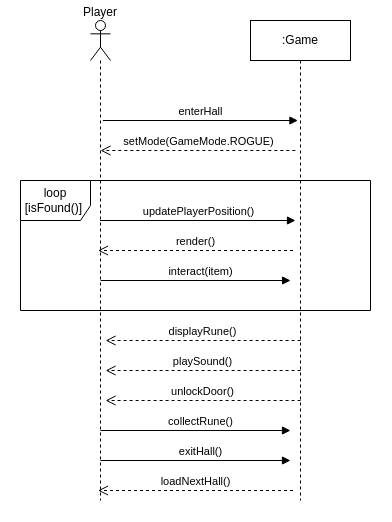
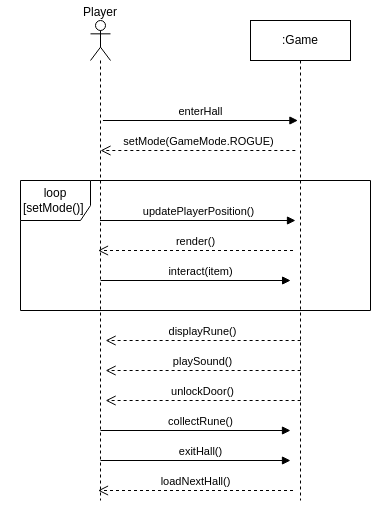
  <mxCell id="0" />
  <mxCell id="1" parent="0" />
  <mxCell id="2" value="Player&lt;div&gt;&lt;br&gt;&lt;/div&gt;&lt;div&gt;&lt;br&gt;&lt;/div&gt;&lt;div&gt;&lt;br&gt;&lt;/div&gt;&lt;div&gt;&lt;br&gt;&lt;/div&gt;" style="shape=umlLifeline;perimeter=lifelinePerimeter;whiteSpace=wrap;html=1;container=1;dropTarget=0;collapsible=0;recursiveResize=0;outlineConnect=0;portConstraint=eastwest;newEdgeStyle={&quot;curved&quot;:0,&quot;rounded&quot;:0};participant=umlActor;" parent="1" vertex="1"><mxGeometry x="90" y="20" width="20" height="480" as="geometry" /></mxCell>
  <mxCell id="3" value=":Game" style="shape=umlLifeline;perimeter=lifelinePerimeter;whiteSpace=wrap;html=1;container=1;dropTarget=0;collapsible=0;recursiveResize=0;outlineConnect=0;portConstraint=eastwest;newEdgeStyle={&quot;curved&quot;:0,&quot;rounded&quot;:0};" parent="1" vertex="1"><mxGeometry x="250" y="20" width="100" height="480" as="geometry" /></mxCell>
  <mxCell id="4" value="&lt;br&gt;&lt;div&gt;enterHall&lt;/div&gt;" style="html=1;verticalAlign=bottom;endArrow=block;curved=0;rounded=0;" parent="1" edge="1"><mxGeometry width="80" relative="1" as="geometry"><mxPoint x="102.42" y="120" as="sourcePoint" /><mxPoint x="297.42" y="120" as="targetPoint" /></mxGeometry></mxCell>
- <mxCell id="5" value="loop&lt;div&gt;[isFound()]&amp;nbsp;&lt;/div&gt;" style="shape=umlFrame;whiteSpace=wrap;html=1;pointerEvents=0;width=70;height=40;" parent="1" vertex="1"><mxGeometry x="20" y="180" width="350" height="130" as="geometry" /></mxCell>
+ <mxCell id="5" value="loop&lt;div&gt;[setMode()]&amp;nbsp;&lt;/div&gt;" style="shape=umlFrame;whiteSpace=wrap;html=1;pointerEvents=0;width=70;height=40;" parent="1" vertex="1"><mxGeometry x="20" y="180" width="350" height="130" as="geometry" /></mxCell>
  <mxCell id="6" value="setMode(GameMode.ROGUE)" style="html=1;verticalAlign=bottom;endArrow=open;dashed=1;endSize=8;curved=0;rounded=0;" parent="1" edge="1"><mxGeometry x="0.0" relative="1" as="geometry"><mxPoint x="294.84" y="150" as="sourcePoint" /><mxPoint x="99.995" y="150" as="targetPoint" /><Array as="points"><mxPoint x="209.84" y="150" /></Array><mxPoint as="offset" /></mxGeometry></mxCell>
  <mxCell id="7" value="&lt;span style=&quot;text-align: left;&quot;&gt;updatePlayerPosition()&lt;/span&gt;" style="html=1;verticalAlign=bottom;endArrow=block;curved=0;rounded=0;" parent="1" source="2" edge="1"><mxGeometry width="80" relative="1" as="geometry"><mxPoint x="105" y="220" as="sourcePoint" /><mxPoint x="295" y="220" as="targetPoint" /><mxPoint as="offset" /></mxGeometry></mxCell>
  <mxCell id="8" value="interact(item)" style="html=1;verticalAlign=bottom;endArrow=block;curved=0;rounded=0;" parent="1" edge="1"><mxGeometry x="0.051" width="80" relative="1" as="geometry"><mxPoint x="100.11" y="280" as="sourcePoint" /><mxPoint x="290.11" y="280" as="targetPoint" /><mxPoint as="offset" /></mxGeometry></mxCell>
  <mxCell id="9" value="render()" style="html=1;verticalAlign=bottom;endArrow=open;dashed=1;endSize=8;curved=0;rounded=0;" parent="1" edge="1"><mxGeometry x="0.0" relative="1" as="geometry"><mxPoint x="292.5" y="250" as="sourcePoint" /><mxPoint x="97.5" y="250" as="targetPoint" /><mxPoint as="offset" /></mxGeometry></mxCell>
  <mxCell id="10" value="displayRune()&lt;span style=&quot;color: rgba(0, 0, 0, 0); font-family: monospace; font-size: 0px; text-align: start; background-color: rgb(251, 251, 251);&quot;&gt;%3CmxGraphModel%3E%3Croot%3E%3CmxCell%20id%3D%220%22%2F%3E%3CmxCell%20id%3D%221%22%20parent%3D%220%22%2F%3E%3CmxCell%20id%3D%222%22%20value%3D%22render()%22%20style%3D%22html%3D1%3BverticalAlign%3Dbottom%3BendArrow%3Dopen%3Bdashed%3D1%3BendSize%3D8%3Bcurved%3D0%3Brounded%3D0%3B%22%20edge%3D%221%22%20parent%3D%221%22%3E%3CmxGeometry%20x%3D%220.0%22%20relative%3D%221%22%20as%3D%22geometry%22%3E%3CmxPoint%20x%3D%22372.5%22%20y%3D%22350%22%20as%3D%22sourcePoint%22%2F%3E%3CmxPoint%20x%3D%22177.5%22%20y%3D%22350%22%20as%3D%22targetPoint%22%2F%3E%3CmxPoint%20as%3D%22offset%22%2F%3E%3C%2FmxGeometry%3E%3C%2FmxCell%3E%3C%2Froot%3E%3C%2FmxGraphModel%3E&lt;/span&gt;" style="html=1;verticalAlign=bottom;endArrow=open;dashed=1;endSize=8;curved=0;rounded=0;" parent="1" edge="1"><mxGeometry x="0.001" relative="1" as="geometry"><mxPoint x="300.11" y="340" as="sourcePoint" /><mxPoint x="105.11" y="340" as="targetPoint" /><mxPoint as="offset" /></mxGeometry></mxCell>
  <mxCell id="11" value="playSound()" style="html=1;verticalAlign=bottom;endArrow=open;dashed=1;endSize=8;curved=0;rounded=0;" parent="1" edge="1"><mxGeometry x="0.0" relative="1" as="geometry"><mxPoint x="300.11" y="370" as="sourcePoint" /><mxPoint x="105.11" y="370" as="targetPoint" /><mxPoint as="offset" /></mxGeometry></mxCell>
  <mxCell id="12" value="unlockDoor()" style="html=1;verticalAlign=bottom;endArrow=open;dashed=1;endSize=8;curved=0;rounded=0;" parent="1" edge="1"><mxGeometry x="0.001" relative="1" as="geometry"><mxPoint x="300.11" y="400" as="sourcePoint" /><mxPoint x="105.11" y="400" as="targetPoint" /><mxPoint as="offset" /></mxGeometry></mxCell>
  <mxCell id="13" value="collectRune()" style="html=1;verticalAlign=bottom;endArrow=block;curved=0;rounded=0;" parent="1" edge="1"><mxGeometry x="0.051" width="80" relative="1" as="geometry"><mxPoint x="100" y="430" as="sourcePoint" /><mxPoint x="290" y="430" as="targetPoint" /><mxPoint as="offset" /></mxGeometry></mxCell>
  <mxCell id="14" value="exitHall()" style="html=1;verticalAlign=bottom;endArrow=block;curved=0;rounded=0;" parent="1" edge="1"><mxGeometry x="0.051" width="80" relative="1" as="geometry"><mxPoint x="100" y="460" as="sourcePoint" /><mxPoint x="290" y="460" as="targetPoint" /><mxPoint as="offset" /></mxGeometry></mxCell>
  <mxCell id="15" value="loadNextHall()" style="html=1;verticalAlign=bottom;endArrow=open;dashed=1;endSize=8;curved=0;rounded=0;" parent="1" edge="1"><mxGeometry x="0.0" relative="1" as="geometry"><mxPoint x="292.5" y="490" as="sourcePoint" /><mxPoint x="97.5" y="490" as="targetPoint" /><mxPoint as="offset" /></mxGeometry></mxCell>
